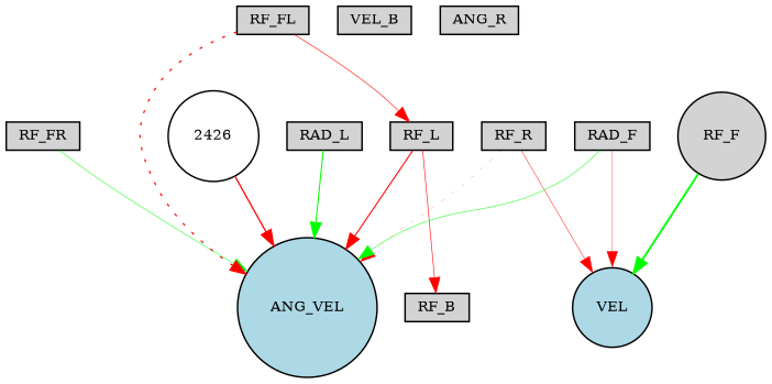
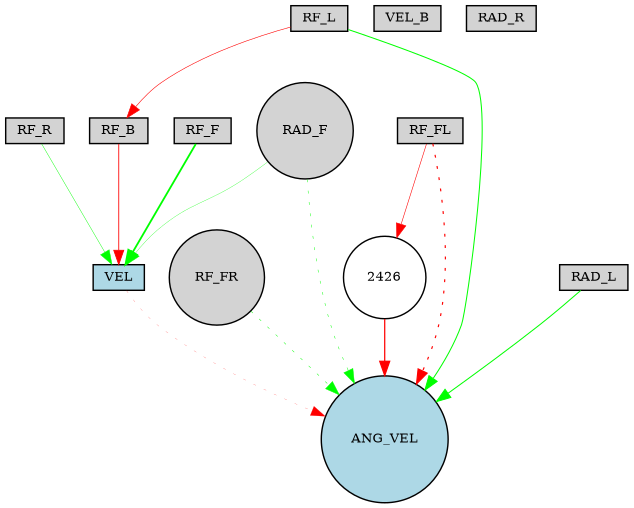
  digraph {
    node [fillcolor=lightgray fontsize=9 shape=box style=filled]
    edge [color=red style=solid]
    RF_R [height=0.2 width=0.2]
    ANG_VEL [fillcolor=lightblue height=0.2 shape=circle width=0.2]
-   VEL [fillcolor=lightblue height=0.2 shape=circle width=0.2]
-   RF_FR [height=0.2 width=0.2]
-   RF_F [height=0.2 shape=circle width=0.2]
+   VEL [fillcolor=lightblue height=0.2 width=0.2]
+   RF_FR [height=0.2 shape=circle width=0.2]
+   RF_F [height=0.2 width=0.2]
    RF_FL [height=0.2 width=0.2]
    2426 [fillcolor=white height=0.2 shape=circle width=0.2]
    RF_L [height=0.2 width=0.2]
    RF_B [height=0.2 width=0.2]
-   RAD_F [height=0.2 width=0.2]
+   RAD_F [height=0.2 shape=circle width=0.2]
    RAD_L [height=0.2 width=0.2]
    n12 [height=0.2 label=VEL_B width=0.2]
-   RAD_R [height=0.2 width=0.2 label=ANG_R]
-   RF_R -> ANG_VEL [penwidth=0.12036583947363325 style=dotted]
-   RF_R -> VEL [penwidth=0.30594437202110086]
-   RF_FR -> ANG_VEL [color=green penwidth=0.3272647512987159]
+   RAD_R [height=0.2 width=0.2]
+   VEL -> ANG_VEL [penwidth=0.12036583947363325 style=dotted]
+   RF_R -> VEL [color=green penwidth=0.30594437202110086]
+   RF_FR -> ANG_VEL [color=green penwidth=0.3272647512987159 style=dotted]
    RF_F -> VEL [color=green penwidth=1.2796730209823979]
    RF_FL -> ANG_VEL [penwidth=0.8228536797753218 style=dotted]
-   RF_FL -> RF_L [penwidth=0.3963604159448785]
+   RF_FL -> 2426 [penwidth=0.3963604159448785]
    2426 -> ANG_VEL [penwidth=0.8705030189388193]
-   RF_L -> ANG_VEL [penwidth=0.7140894187154786]
+   RF_L -> ANG_VEL [color=green penwidth=0.7140894187154786]
    RF_L -> RF_B [penwidth=0.4029776627569105]
-   RAD_F -> ANG_VEL [color=green penwidth=0.3272864284589553]
-   RAD_F -> VEL [penwidth=0.2077150277238528]
+   RF_B -> VEL [penwidth=0.5985848483374472]
+   RAD_F -> ANG_VEL [color=green penwidth=0.3272864284589553 style=dotted]
+   RAD_F -> VEL [color=green penwidth=0.2077150277238528]
    RAD_L -> ANG_VEL [color=green penwidth=0.710512607749746]
  }
